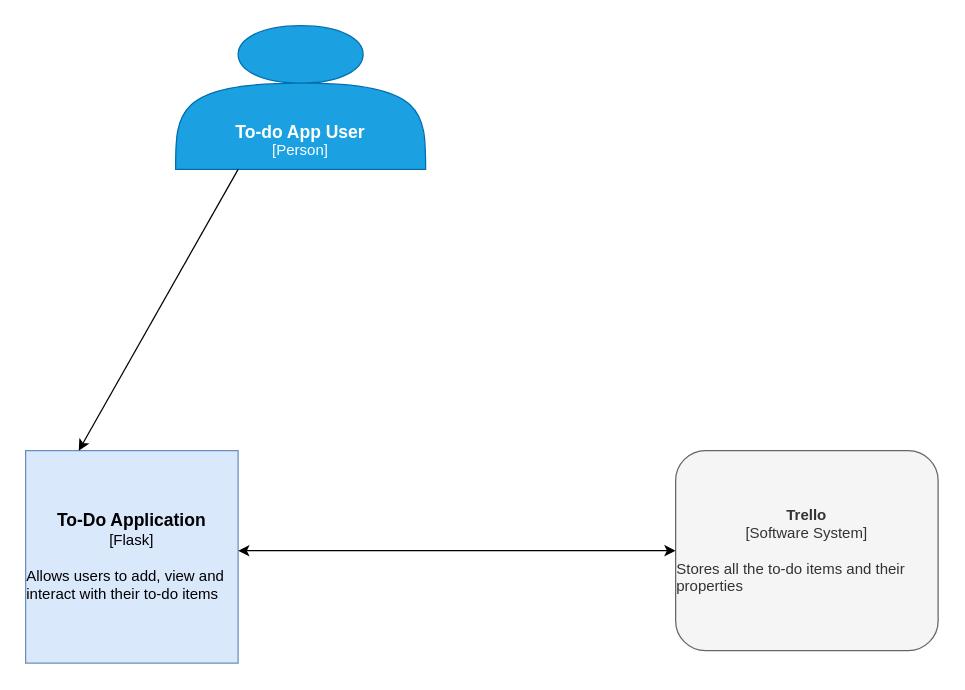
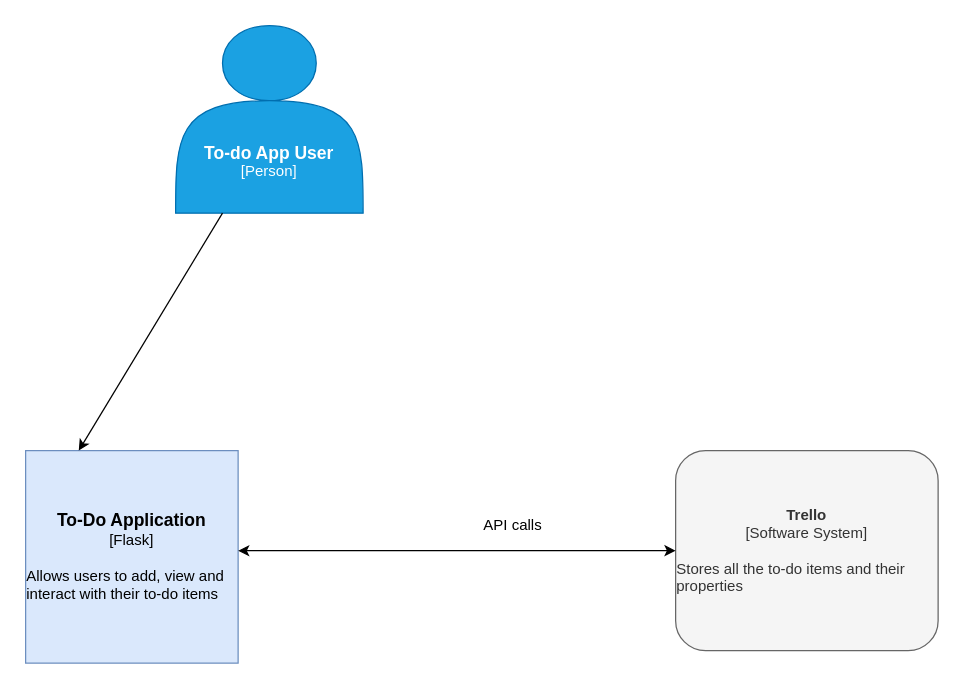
  <mxCell id="0" />
  <mxCell id="1" parent="0" />
- <mxCell id="2" value="&lt;b style=&quot;font-size: 14px&quot;&gt;&lt;br&gt;&lt;br&gt;&lt;br&gt;&lt;br&gt;To-do App User&lt;/b&gt;&lt;br&gt;[Person]" style="shape=actor;whiteSpace=wrap;html=1;fillColor=#1ba1e2;strokeColor=#006EAF;fontColor=#ffffff;" parent="1" vertex="1"><mxGeometry x="140" y="20" width="200" height="115" as="geometry" /></mxCell>
+ <mxCell id="2" value="&lt;b style=&quot;font-size: 14px&quot;&gt;&lt;br&gt;&lt;br&gt;&lt;br&gt;&lt;br&gt;To-do App User&lt;/b&gt;&lt;br&gt;[Person]" style="shape=actor;whiteSpace=wrap;html=1;fillColor=#1ba1e2;strokeColor=#006EAF;fontColor=#ffffff;" parent="1" vertex="1"><mxGeometry x="140" y="20" width="150" height="150" as="geometry" /></mxCell>
  <mxCell id="3" value="&lt;font&gt;&lt;b style=&quot;font-size: 12px&quot;&gt;Trello&lt;/b&gt;&lt;br&gt;[Software System]&lt;br&gt;&lt;br&gt;&lt;div style=&quot;text-align: left&quot;&gt;Stores all the to-do items and their properties&lt;/div&gt;&lt;/font&gt;" style="rounded=1;whiteSpace=wrap;html=1;fillColor=#f5f5f5;strokeColor=#666666;fontColor=#333333;" parent="1" vertex="1"><mxGeometry x="540" y="360" width="210" height="160" as="geometry" /></mxCell>
+ <mxCell id="4" value="API calls" style="text;html=1;strokeColor=none;fillColor=none;align=center;verticalAlign=middle;whiteSpace=wrap;rounded=0;" parent="1" vertex="1"><mxGeometry x="370" y="410" width="80" height="20" as="geometry" /></mxCell>
  <mxCell id="5" value="&lt;b&gt;&lt;font style=&quot;font-size: 14px&quot;&gt;To-Do Application&lt;br&gt;&lt;/font&gt;&lt;/b&gt;[Flask]&lt;br&gt;&lt;br&gt;&lt;div style=&quot;text-align: left&quot;&gt;&lt;span&gt;Allows users to add, view and interact with their to-do items&lt;/span&gt;&lt;/div&gt;" style="whiteSpace=wrap;html=1;aspect=fixed;fillColor=#dae8fc;strokeColor=#6c8ebf;" parent="1" vertex="1"><mxGeometry x="20" y="360" width="170" height="170" as="geometry" /></mxCell>
  <mxCell id="6" value="" style="endArrow=classic;html=1;exitX=0.25;exitY=1;exitDx=0;exitDy=0;entryX=0.25;entryY=0;entryDx=0;entryDy=0;" parent="1" source="2" target="5" edge="1"><mxGeometry width="50" height="50" relative="1" as="geometry"><mxPoint x="370" y="480" as="sourcePoint" /><mxPoint x="420" y="430" as="targetPoint" /></mxGeometry></mxCell>
  <mxCell id="7" value="" style="endArrow=classic;startArrow=classic;html=1;exitX=1;exitY=0.471;exitDx=0;exitDy=0;exitPerimeter=0;entryX=0;entryY=0.5;entryDx=0;entryDy=0;" edge="1" parent="1" source="5" target="3"><mxGeometry width="50" height="50" relative="1" as="geometry"><mxPoint x="370" y="490" as="sourcePoint" /><mxPoint x="630" y="440" as="targetPoint" /></mxGeometry></mxCell>
